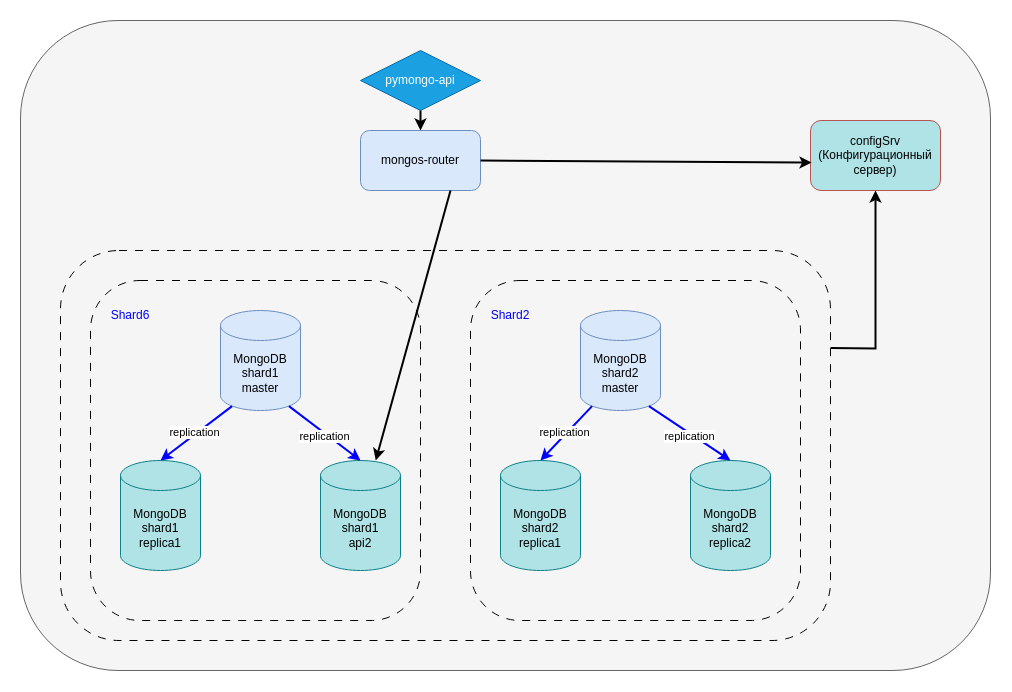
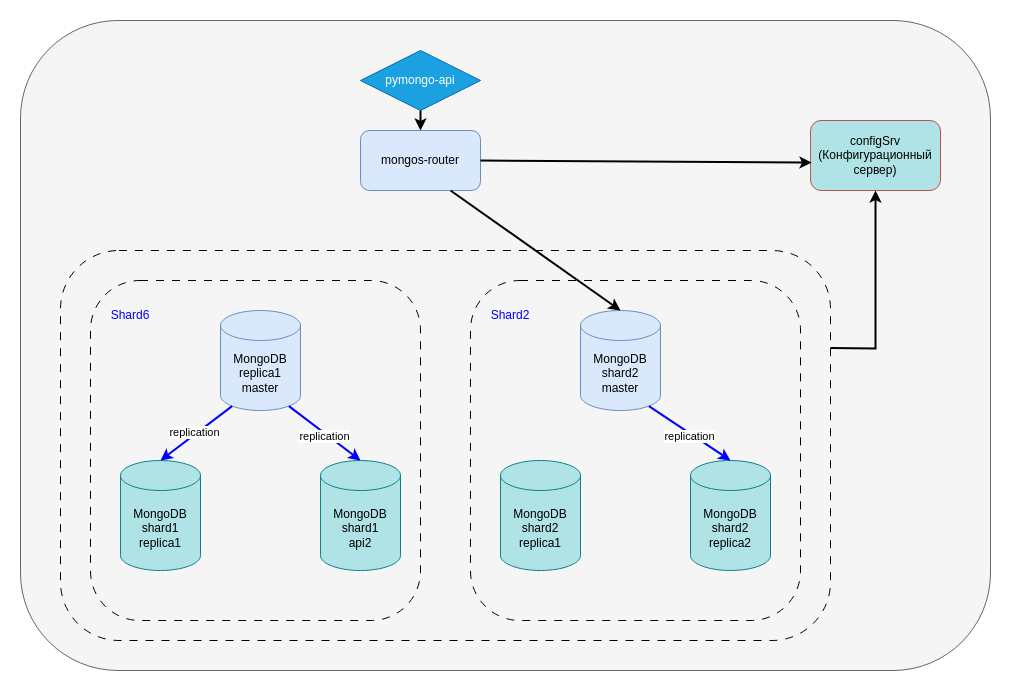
  <mxCell id="0" />
  <mxCell id="1" parent="0" />
  <mxCell id="2" value="" style="rounded=1;whiteSpace=wrap;html=1;fillColor=#f5f5f5;fontColor=#333333;strokeColor=#666666;" parent="1" vertex="1"><mxGeometry x="20" y="20" width="970" height="650" as="geometry" /></mxCell>
  <mxCell id="3" value="" style="rounded=1;whiteSpace=wrap;html=1;dashed=1;dashPattern=8 8;glass=0;shadow=0;fillColor=none;align=left;" parent="1" vertex="1"><mxGeometry x="90" y="280" width="330" height="340" as="geometry" /></mxCell>
  <mxCell id="4" value="pymongo-api" style="rhombus;whiteSpace=wrap;html=1;fillColor=#1ba1e2;fontColor=#ffffff;strokeColor=#006EAF;" parent="1" vertex="1"><mxGeometry x="360" y="50" width="120" height="60" as="geometry" /></mxCell>
- <mxCell id="5" value="MongoDB&lt;div&gt;shard1&lt;/div&gt;&lt;div&gt;master&lt;/div&gt;" style="shape=cylinder3;whiteSpace=wrap;html=1;boundedLbl=1;backgroundOutline=1;size=15;fillColor=#dae8fc;strokeColor=#6c8ebf;" parent="1" vertex="1"><mxGeometry x="220" y="310" width="80" height="100" as="geometry" /></mxCell>
+ <mxCell id="5" value="MongoDB&lt;div&gt;replica1&lt;/div&gt;&lt;div&gt;master&lt;/div&gt;" style="shape=cylinder3;whiteSpace=wrap;html=1;boundedLbl=1;backgroundOutline=1;size=15;fillColor=#dae8fc;strokeColor=#6c8ebf;" parent="1" vertex="1"><mxGeometry x="220" y="310" width="80" height="100" as="geometry" /></mxCell>
  <mxCell id="6" value="MongoDB&lt;div&gt;shard2&lt;/div&gt;&lt;div&gt;master&lt;/div&gt;" style="shape=cylinder3;whiteSpace=wrap;html=1;boundedLbl=1;backgroundOutline=1;size=15;fillColor=#dae8fc;strokeColor=#6c8ebf;" parent="1" vertex="1"><mxGeometry x="580" y="310" width="80" height="100" as="geometry" /></mxCell>
  <mxCell id="7" value="mongos-router" style="rounded=1;whiteSpace=wrap;html=1;fillColor=#dae8fc;strokeColor=#6c8ebf;" parent="1" vertex="1"><mxGeometry x="360" y="130" width="120" height="60" as="geometry" /></mxCell>
  <mxCell id="8" value="configSrv&lt;div&gt;(Конфигурационный сервер)&lt;/div&gt;" style="rounded=1;whiteSpace=wrap;html=1;fillColor=#b0e3e6;strokeColor=#b85450;" parent="1" vertex="1"><mxGeometry x="810" y="120" width="130" height="70" as="geometry" /></mxCell>
  <mxCell id="9" value="" style="endArrow=classic;html=1;rounded=0;exitX=0.5;exitY=1;exitDx=0;exitDy=0;strokeWidth=2;" parent="1" source="4" target="7" edge="1"><mxGeometry width="50" height="50" relative="1" as="geometry"><mxPoint x="220" y="320" as="sourcePoint" /><mxPoint x="270" y="270" as="targetPoint" /></mxGeometry></mxCell>
- <mxCell id="10" value="" style="endArrow=classic;html=1;rounded=0;exitX=0.75;exitY=1;exitDx=0;exitDy=0;strokeWidth=2;" parent="1" source="7" target="13" edge="1"><mxGeometry width="50" height="50" relative="1" as="geometry"><mxPoint x="220" y="320" as="sourcePoint" /><mxPoint x="270" y="270" as="targetPoint" /></mxGeometry></mxCell>
+ <mxCell id="10" value="" style="endArrow=classic;html=1;rounded=0;exitX=0.75;exitY=1;exitDx=0;exitDy=0;entryX=0.5;entryY=0;entryDx=0;entryDy=0;entryPerimeter=0;strokeWidth=2;" parent="1" source="7" target="6" edge="1"><mxGeometry width="50" height="50" relative="1" as="geometry"><mxPoint x="220" y="320" as="sourcePoint" /><mxPoint x="270" y="270" as="targetPoint" /></mxGeometry></mxCell>
  <mxCell id="11" value="" style="endArrow=classic;html=1;rounded=0;strokeWidth=2;entryX=0.008;entryY=0.6;entryDx=0;entryDy=0;exitX=1;exitY=0.5;exitDx=0;exitDy=0;entryPerimeter=0;" parent="1" source="7" target="8" edge="1"><mxGeometry width="50" height="50" relative="1" as="geometry"><mxPoint x="220" y="320" as="sourcePoint" /><mxPoint x="560" y="200" as="targetPoint" /><Array as="points" /></mxGeometry></mxCell>
  <mxCell id="12" value="MongoDB&lt;div&gt;shard1&lt;/div&gt;&lt;div&gt;replica1&lt;/div&gt;" style="shape=cylinder3;whiteSpace=wrap;html=1;boundedLbl=1;backgroundOutline=1;size=15;fillColor=#b0e3e6;strokeColor=#0e8088;" parent="1" vertex="1"><mxGeometry x="120" y="460" width="80" height="110" as="geometry" /></mxCell>
  <mxCell id="13" value="MongoDB&lt;div&gt;shard1&lt;/div&gt;&lt;div&gt;api2&lt;/div&gt;" style="shape=cylinder3;whiteSpace=wrap;html=1;boundedLbl=1;backgroundOutline=1;size=15;fillColor=#b0e3e6;strokeColor=#0e8088;" parent="1" vertex="1"><mxGeometry x="320" y="460" width="80" height="110" as="geometry" /></mxCell>
  <mxCell id="14" value="MongoDB&lt;div&gt;shard2&lt;/div&gt;&lt;div&gt;replica1&lt;/div&gt;" style="shape=cylinder3;whiteSpace=wrap;html=1;boundedLbl=1;backgroundOutline=1;size=15;fillColor=#b0e3e6;strokeColor=#0e8088;" parent="1" vertex="1"><mxGeometry x="500" y="460" width="80" height="110" as="geometry" /></mxCell>
  <mxCell id="15" value="MongoDB&lt;div&gt;shard2&lt;/div&gt;&lt;div&gt;replica2&lt;/div&gt;" style="shape=cylinder3;whiteSpace=wrap;html=1;boundedLbl=1;backgroundOutline=1;size=15;fillColor=#b0e3e6;strokeColor=#0e8088;" parent="1" vertex="1"><mxGeometry x="690" y="460" width="80" height="110" as="geometry" /></mxCell>
  <mxCell id="16" value="" style="endArrow=classic;html=1;rounded=0;exitX=0.145;exitY=1;exitDx=0;exitDy=-4.35;exitPerimeter=0;entryX=0.5;entryY=0;entryDx=0;entryDy=0;entryPerimeter=0;strokeColor=light-dark(#0000FF,#EDEDED);strokeWidth=2;" parent="1" source="5" target="12" edge="1"><mxGeometry width="50" height="50" relative="1" as="geometry"><mxPoint x="630" y="350" as="sourcePoint" /><mxPoint x="680" y="300" as="targetPoint" /></mxGeometry></mxCell>
  <mxCell id="17" value="replication" style="edgeLabel;html=1;align=center;verticalAlign=middle;resizable=0;points=[];" parent="16" vertex="1" connectable="0"><mxGeometry x="0.013" y="-3" relative="1" as="geometry"><mxPoint as="offset" /></mxGeometry></mxCell>
  <mxCell id="18" value="" style="endArrow=classic;html=1;rounded=0;exitX=0.855;exitY=1;exitDx=0;exitDy=-4.35;exitPerimeter=0;entryX=0.5;entryY=0;entryDx=0;entryDy=0;entryPerimeter=0;strokeColor=#0000FF;strokeWidth=2;" parent="1" source="5" target="13" edge="1"><mxGeometry width="50" height="50" relative="1" as="geometry"><mxPoint x="350" y="331" as="sourcePoint" /><mxPoint x="300" y="420" as="targetPoint" /></mxGeometry></mxCell>
  <mxCell id="19" value="replication" style="edgeLabel;html=1;align=center;verticalAlign=middle;resizable=0;points=[];" parent="18" vertex="1" connectable="0"><mxGeometry x="0.013" y="-3" relative="1" as="geometry"><mxPoint as="offset" /></mxGeometry></mxCell>
- <mxCell id="20" value="" style="endArrow=classic;html=1;rounded=0;exitX=0.145;exitY=1;exitDx=0;exitDy=-4.35;exitPerimeter=0;entryX=0.5;entryY=0;entryDx=0;entryDy=0;entryPerimeter=0;strokeColor=#0000FF;strokeWidth=2;" parent="1" source="6" target="14" edge="1"><mxGeometry width="50" height="50" relative="1" as="geometry"><mxPoint x="290" y="355" as="sourcePoint" /><mxPoint x="240" y="444" as="targetPoint" /></mxGeometry></mxCell>
- <mxCell id="21" value="replication" style="edgeLabel;html=1;align=center;verticalAlign=middle;resizable=0;points=[];" parent="20" vertex="1" connectable="0"><mxGeometry x="0.013" y="-3" relative="1" as="geometry"><mxPoint as="offset" /></mxGeometry></mxCell>
  <mxCell id="22" value="" style="endArrow=classic;html=1;rounded=0;entryX=0.5;entryY=0;entryDx=0;entryDy=0;entryPerimeter=0;exitX=0.855;exitY=1;exitDx=0;exitDy=-4.35;exitPerimeter=0;strokeWidth=2;strokeColor=light-dark(#0000FF,#EDEDED);" parent="1" source="6" target="15" edge="1"><mxGeometry width="50" height="50" relative="1" as="geometry"><mxPoint x="580" y="380" as="sourcePoint" /><mxPoint x="550" y="420" as="targetPoint" /></mxGeometry></mxCell>
  <mxCell id="23" value="replication" style="edgeLabel;html=1;align=center;verticalAlign=middle;resizable=0;points=[];" parent="22" vertex="1" connectable="0"><mxGeometry x="0.013" y="-3" relative="1" as="geometry"><mxPoint as="offset" /></mxGeometry></mxCell>
  <mxCell id="24" value="&lt;font style=&quot;color: rgb(0, 0, 255);&quot;&gt;Shard6&lt;/font&gt;" style="text;html=1;align=center;verticalAlign=middle;whiteSpace=wrap;rounded=0;" parent="1" vertex="1"><mxGeometry x="100" y="300" width="60" height="30" as="geometry" /></mxCell>
  <mxCell id="25" value="" style="rounded=1;whiteSpace=wrap;html=1;dashed=1;dashPattern=8 8;glass=0;shadow=0;fillColor=none;align=left;" parent="1" vertex="1"><mxGeometry x="470" y="280" width="330" height="340" as="geometry" /></mxCell>
  <mxCell id="26" value="&lt;font style=&quot;color: rgb(0, 0, 255);&quot;&gt;Shard2&lt;/font&gt;" style="text;html=1;align=center;verticalAlign=middle;whiteSpace=wrap;rounded=0;" parent="1" vertex="1"><mxGeometry x="480" y="300" width="60" height="30" as="geometry" /></mxCell>
  <mxCell id="27" value="" style="rounded=1;whiteSpace=wrap;html=1;dashed=1;dashPattern=8 8;glass=0;shadow=0;fillColor=none;align=left;" parent="1" vertex="1"><mxGeometry x="60" y="250" width="770" height="390" as="geometry" /></mxCell>
  <mxCell id="28" value="" style="endArrow=classic;html=1;rounded=0;entryX=0.5;entryY=1;entryDx=0;entryDy=0;exitX=1;exitY=0.25;exitDx=0;exitDy=0;fontSize=12;strokeWidth=2;" parent="1" source="27" target="8" edge="1"><mxGeometry width="50" height="50" relative="1" as="geometry"><mxPoint x="850" y="350" as="sourcePoint" /><mxPoint x="900" y="300" as="targetPoint" /><Array as="points"><mxPoint x="875" y="348" /></Array></mxGeometry></mxCell>
